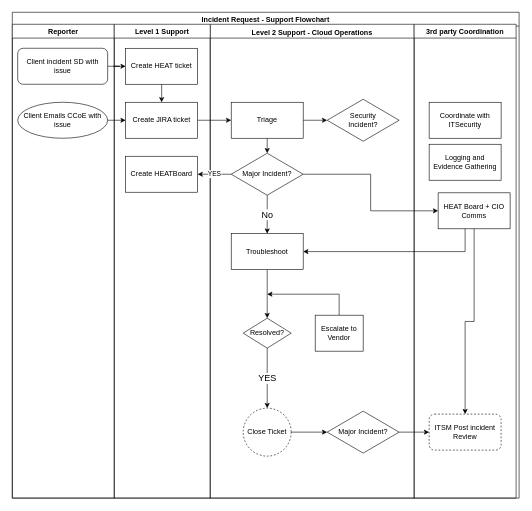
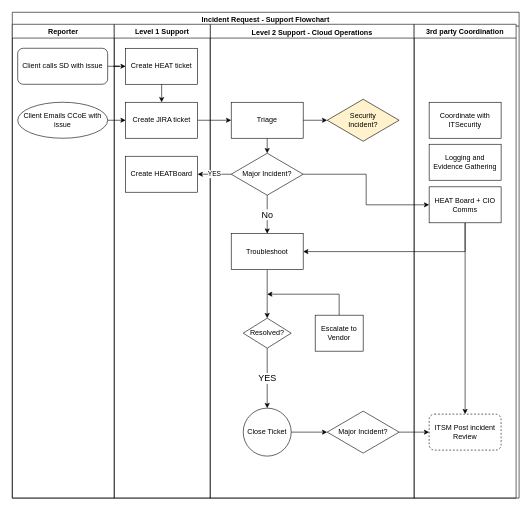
  <mxCell id="0" />
  <mxCell id="1" parent="0" />
  <mxCell id="2" value="Incident Request - Support Flowchart" style="swimlane;" parent="1" vertex="1"><mxGeometry x="20" y="20" width="845" height="810" as="geometry" /></mxCell>
  <mxCell id="3" value="Reporter" style="swimlane;" parent="2" vertex="1"><mxGeometry y="20" width="170" height="790" as="geometry" /></mxCell>
- <mxCell id="4" value="Client incident SD with issue" style="rounded=1;whiteSpace=wrap;html=1;" parent="3" vertex="1"><mxGeometry x="9" y="40" width="150" height="60" as="geometry" /></mxCell>
+ <mxCell id="4" value="Client calls SD with issue" style="rounded=1;whiteSpace=wrap;html=1;" parent="3" vertex="1"><mxGeometry x="9" y="40" width="150" height="60" as="geometry" /></mxCell>
  <mxCell id="5" value="Client Emails CCoE with issue" style="ellipse;whiteSpace=wrap;html=1;" parent="3" vertex="1"><mxGeometry x="9" y="130" width="150" height="60" as="geometry" /></mxCell>
  <mxCell id="6" value="Level 2 Support - Cloud Operations" style="swimlane;verticalAlign=top;" parent="2" vertex="1"><mxGeometry x="330" y="20" width="340" height="790" as="geometry" /></mxCell>
  <mxCell id="7" style="edgeStyle=orthogonalEdgeStyle;rounded=0;orthogonalLoop=1;jettySize=auto;html=1;exitX=0.5;exitY=1;exitDx=0;exitDy=0;entryX=0.5;entryY=0;entryDx=0;entryDy=0;" parent="6" source="9" target="11" edge="1"><mxGeometry relative="1" as="geometry" /></mxCell>
  <mxCell id="8" style="edgeStyle=orthogonalEdgeStyle;rounded=1;orthogonalLoop=1;jettySize=auto;html=1;entryX=0;entryY=0.5;entryDx=0;entryDy=0;fontSize=15;verticalAlign=middle;" parent="6" source="9" target="19" edge="1"><mxGeometry relative="1" as="geometry" /></mxCell>
  <mxCell id="9" value="Triage" style="rounded=0;whiteSpace=wrap;html=1;" parent="6" vertex="1"><mxGeometry x="35" y="130" width="120" height="60" as="geometry" /></mxCell>
  <mxCell id="10" value="No" style="edgeStyle=orthogonalEdgeStyle;rounded=0;orthogonalLoop=1;jettySize=auto;html=1;entryX=0.5;entryY=0;entryDx=0;entryDy=0;fontSize=15;" parent="6" source="11" target="13" edge="1"><mxGeometry relative="1" as="geometry" /></mxCell>
  <mxCell id="11" value="Major Incident?" style="rhombus;whiteSpace=wrap;html=1;" parent="6" vertex="1"><mxGeometry x="35" y="215" width="120" height="70" as="geometry" /></mxCell>
  <mxCell id="12" style="edgeStyle=orthogonalEdgeStyle;rounded=0;orthogonalLoop=1;jettySize=auto;html=1;entryX=0.5;entryY=0;entryDx=0;entryDy=0;fontSize=15;verticalAlign=middle;" parent="6" source="13" target="15" edge="1"><mxGeometry relative="1" as="geometry" /></mxCell>
  <mxCell id="13" value="Troubleshoot" style="rounded=0;whiteSpace=wrap;html=1;" parent="6" vertex="1"><mxGeometry x="35" y="349" width="120" height="60" as="geometry" /></mxCell>
  <mxCell id="14" value="YES" style="edgeStyle=orthogonalEdgeStyle;rounded=0;orthogonalLoop=1;jettySize=auto;html=1;entryX=0.5;entryY=0;entryDx=0;entryDy=0;fontSize=15;" parent="6" source="15" target="18" edge="1"><mxGeometry relative="1" as="geometry" /></mxCell>
  <mxCell id="15" value="Resolved?" style="rhombus;whiteSpace=wrap;html=1;rounded=0;" parent="6" vertex="1"><mxGeometry x="55" y="490" width="80" height="50" as="geometry" /></mxCell>
  <mxCell id="16" value="Escalate to Vendor" style="whiteSpace=wrap;html=1;rounded=0;" parent="6" vertex="1"><mxGeometry x="175" y="485" width="80" height="60" as="geometry" /></mxCell>
  <mxCell id="17" style="edgeStyle=orthogonalEdgeStyle;rounded=0;orthogonalLoop=1;jettySize=auto;html=1;entryX=0;entryY=0.5;entryDx=0;entryDy=0;fontSize=15;verticalAlign=middle;" parent="6" source="18" target="20" edge="1"><mxGeometry relative="1" as="geometry" /></mxCell>
- <mxCell id="18" value="Close Ticket" style="ellipse;whiteSpace=wrap;html=1;aspect=fixed;dashed=1;" parent="6" vertex="1"><mxGeometry x="55" y="640" width="80" height="80" as="geometry" /></mxCell>
- <mxCell id="19" value="Security &lt;br&gt;Incident?" style="rhombus;whiteSpace=wrap;html=1;" parent="6" vertex="1"><mxGeometry x="195" y="125" width="120" height="70" as="geometry" /></mxCell>
+ <mxCell id="18" value="Close Ticket" style="ellipse;whiteSpace=wrap;html=1;aspect=fixed;" parent="6" vertex="1"><mxGeometry x="55" y="640" width="80" height="80" as="geometry" /></mxCell>
+ <mxCell id="19" value="Security &lt;br&gt;Incident?" style="rhombus;whiteSpace=wrap;html=1;fillColor=#fff2cc;" parent="6" vertex="1"><mxGeometry x="195" y="125" width="120" height="70" as="geometry" /></mxCell>
  <mxCell id="20" value="Major Incident?" style="rhombus;whiteSpace=wrap;html=1;" parent="6" vertex="1"><mxGeometry x="195" y="645" width="120" height="70" as="geometry" /></mxCell>
  <mxCell id="21" style="edgeStyle=orthogonalEdgeStyle;rounded=0;orthogonalLoop=1;jettySize=auto;html=1;exitX=1;exitY=0.5;exitDx=0;exitDy=0;entryX=0;entryY=0.5;entryDx=0;entryDy=0;" parent="2" source="5" target="25" edge="1"><mxGeometry relative="1" as="geometry" /></mxCell>
  <mxCell id="22" value="" style="edgeStyle=orthogonalEdgeStyle;rounded=0;orthogonalLoop=1;jettySize=auto;html=1;" parent="2" source="25" target="9" edge="1"><mxGeometry relative="1" as="geometry" /></mxCell>
  <mxCell id="23" value="Level 1 Support" style="swimlane;" parent="2" vertex="1"><mxGeometry x="170" y="20" width="160" height="790" as="geometry" /></mxCell>
  <mxCell id="24" value="Create HEAT ticket" style="rounded=0;whiteSpace=wrap;html=1;" parent="23" vertex="1"><mxGeometry x="19" y="40" width="120" height="60" as="geometry" /></mxCell>
  <mxCell id="25" value="Create JIRA ticket" style="rounded=0;whiteSpace=wrap;html=1;" parent="23" vertex="1"><mxGeometry x="19" y="130" width="120" height="60" as="geometry" /></mxCell>
  <mxCell id="26" style="edgeStyle=orthogonalEdgeStyle;rounded=0;orthogonalLoop=1;jettySize=auto;html=1;exitX=0.5;exitY=1;exitDx=0;exitDy=0;entryX=0.5;entryY=0;entryDx=0;entryDy=0;" parent="23" source="24" target="25" edge="1"><mxGeometry relative="1" as="geometry" /></mxCell>
  <mxCell id="27" value="Create HEATBoard" style="rounded=0;whiteSpace=wrap;html=1;" parent="23" vertex="1"><mxGeometry x="19" y="220" width="120" height="60" as="geometry" /></mxCell>
  <mxCell id="28" style="edgeStyle=orthogonalEdgeStyle;rounded=0;orthogonalLoop=1;jettySize=auto;html=1;exitX=1;exitY=0.5;exitDx=0;exitDy=0;" parent="2" source="4" target="24" edge="1"><mxGeometry relative="1" as="geometry" /></mxCell>
  <mxCell id="29" value="YES" style="edgeStyle=orthogonalEdgeStyle;rounded=0;orthogonalLoop=1;jettySize=auto;html=1;entryX=1;entryY=0.5;entryDx=0;entryDy=0;" parent="2" source="11" target="27" edge="1"><mxGeometry relative="1" as="geometry" /></mxCell>
  <mxCell id="30" value="3rd party Coordination" style="swimlane;" parent="2" vertex="1"><mxGeometry x="670" y="20" width="170" height="790" as="geometry" /></mxCell>
  <mxCell id="31" style="edgeStyle=orthogonalEdgeStyle;rounded=0;orthogonalLoop=1;jettySize=auto;html=1;entryX=0.5;entryY=0;entryDx=0;entryDy=0;fontSize=15;verticalAlign=middle;" parent="30" source="32" target="35" edge="1"><mxGeometry relative="1" as="geometry" /></mxCell>
- <mxCell id="32" value="HEAT Board + CIO Comms" style="rounded=0;whiteSpace=wrap;html=1;" parent="30" vertex="1"><mxGeometry x="40" y="281" width="120" height="60" as="geometry" /></mxCell>
+ <mxCell id="32" value="HEAT Board + CIO Comms" style="rounded=0;whiteSpace=wrap;html=1;" parent="30" vertex="1"><mxGeometry x="25" y="271" width="120" height="60" as="geometry" /></mxCell>
  <mxCell id="33" value="Coordinate with ITSecurity" style="rounded=0;whiteSpace=wrap;html=1;" parent="30" vertex="1"><mxGeometry x="25" y="130" width="120" height="60" as="geometry" /></mxCell>
  <mxCell id="34" value="Logging and Evidence Gathering" style="rounded=0;whiteSpace=wrap;html=1;" parent="30" vertex="1"><mxGeometry x="25" y="200" width="120" height="60" as="geometry" /></mxCell>
  <mxCell id="35" value="ITSM Post incident Review" style="rounded=1;whiteSpace=wrap;html=1;dashed=1;" parent="30" vertex="1"><mxGeometry x="25" y="650" width="120" height="60" as="geometry" /></mxCell>
  <mxCell id="36" style="edgeStyle=orthogonalEdgeStyle;rounded=0;orthogonalLoop=1;jettySize=auto;html=1;entryX=0;entryY=0.5;entryDx=0;entryDy=0;fontSize=15;verticalAlign=middle;" parent="2" source="11" target="32" edge="1"><mxGeometry relative="1" as="geometry" /></mxCell>
  <mxCell id="37" style="edgeStyle=orthogonalEdgeStyle;rounded=0;orthogonalLoop=1;jettySize=auto;html=1;entryX=1;entryY=0.5;entryDx=0;entryDy=0;fontSize=15;verticalAlign=middle;" parent="2" source="32" target="13" edge="1"><mxGeometry relative="1" as="geometry"><Array as="points"><mxPoint x="755" y="399" /></Array></mxGeometry></mxCell>
  <mxCell id="38" style="edgeStyle=orthogonalEdgeStyle;rounded=0;orthogonalLoop=1;jettySize=auto;html=1;entryX=0;entryY=0.5;entryDx=0;entryDy=0;fontSize=15;verticalAlign=middle;" parent="2" source="20" target="35" edge="1"><mxGeometry relative="1" as="geometry" /></mxCell>
  <mxCell id="39" style="edgeStyle=orthogonalEdgeStyle;rounded=0;orthogonalLoop=1;jettySize=auto;html=1;fontSize=15;verticalAlign=middle;" parent="1" source="16" edge="1"><mxGeometry relative="1" as="geometry"><mxPoint x="445" y="490" as="targetPoint" /><Array as="points"><mxPoint x="565" y="490" /></Array></mxGeometry></mxCell>
